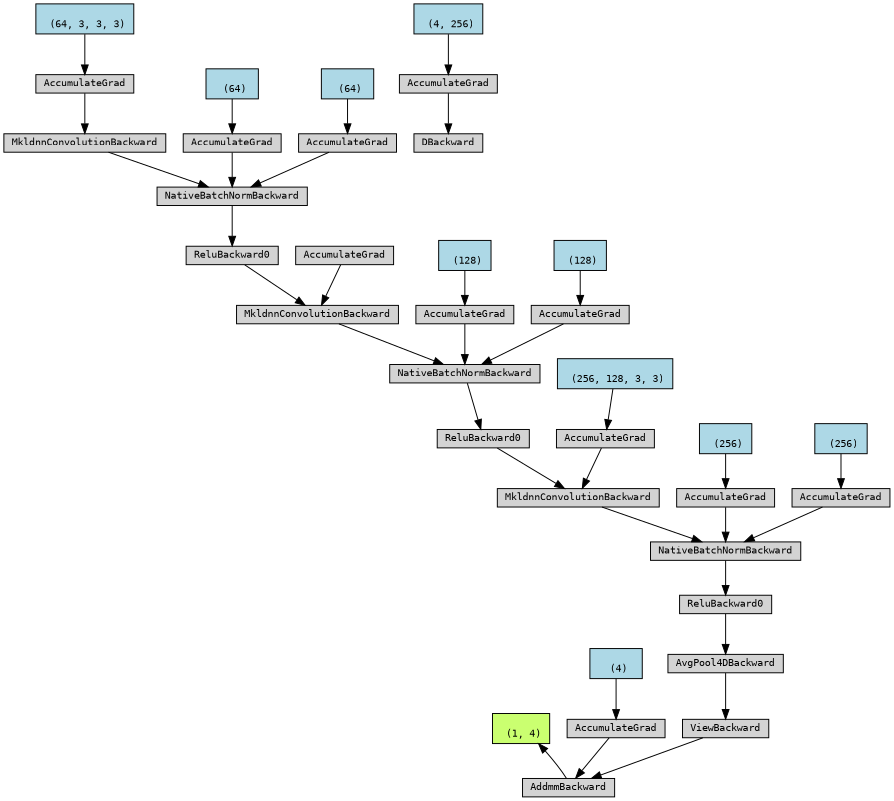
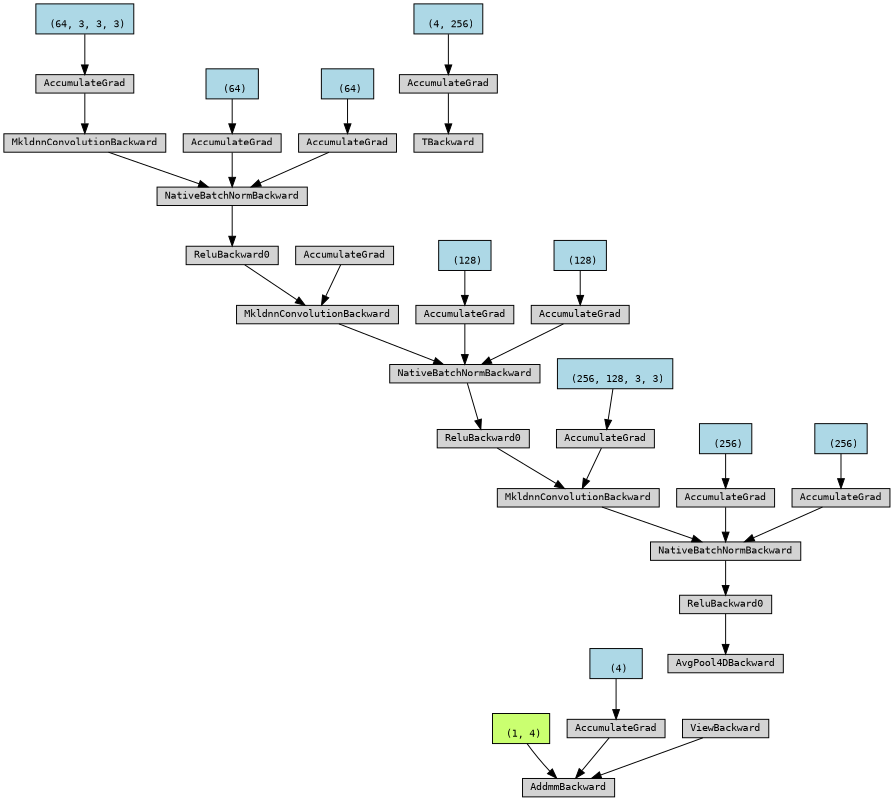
  digraph {
    node [align=left fontname=monospace fontsize=10 ranksep=0.1 shape=box style=filled]
    n1 [fillcolor=darkolivegreen1 height=0.2 label="\n (1, 4)"]
    n2 [height=0.2 label=AddmmBackward]
    n3 [height=0.2 label=AccumulateGrad]
    n4 [fillcolor=lightblue height=0.2 label="\n (4)"]
    n5 [height=0.2 label=ViewBackward]
    n6 [height=0.2 label=AvgPool4DBackward]
    n7 [height=0.2 label=ReluBackward0]
    n8 [height=0.2 label=NativeBatchNormBackward]
    n9 [height=0.2 label=MkldnnConvolutionBackward]
    n10 [height=0.2 label=ReluBackward0]
    n11 [height=0.2 label=NativeBatchNormBackward]
    n12 [height=0.2 label=MkldnnConvolutionBackward]
    n13 [height=0.2 label=ReluBackward0]
    n14 [height=0.2 label=NativeBatchNormBackward]
    n15 [height=0.2 label=MkldnnConvolutionBackward]
    n16 [height=0.2 label=AccumulateGrad]
    n17 [fillcolor=lightblue height=0.2 label="\n (64, 3, 3, 3)"]
    n18 [height=0.2 label=AccumulateGrad]
    n19 [fillcolor=lightblue height=0.2 label="\n (64)"]
    n20 [height=0.2 label=AccumulateGrad]
    n21 [fillcolor=lightblue height=0.2 label="\n (64)"]
    n22 [height=0.2 label=AccumulateGrad]
    n23 [height=0.2 label=AccumulateGrad]
    n24 [fillcolor=lightblue height=0.2 label="\n (128)"]
    n25 [height=0.2 label=AccumulateGrad]
    n26 [fillcolor=lightblue height=0.2 label="\n (128)"]
    n27 [height=0.2 label=AccumulateGrad]
    n28 [fillcolor=lightblue height=0.2 label="\n (256, 128, 3, 3)"]
    n29 [height=0.2 label=AccumulateGrad]
    n30 [fillcolor=lightblue height=0.2 label="\n (256)"]
    n31 [height=0.2 label=AccumulateGrad]
    n32 [fillcolor=lightblue height=0.2 label="\n (256)"]
-   n33 [height=0.2 label=DBackward]
+   n33 [height=0.2 label=TBackward]
    n34 [height=0.2 label=AccumulateGrad]
    n35 [fillcolor=lightblue height=0.2 label="\n (4, 256)"]
-   n2 -> n1
+   n1 -> n2
    n3 -> n2
    n4 -> n3
    n5 -> n2
-   n6 -> n5
    n7 -> n6
    n8 -> n7
    n9 -> n8
    n10 -> n9
    n11 -> n10
    n12 -> n11
    n13 -> n12
    n14 -> n13
    n15 -> n14
    n16 -> n15
    n17 -> n16
    n18 -> n14
    n19 -> n18
    n20 -> n14
    n21 -> n20
    n22 -> n12
    n23 -> n11
    n24 -> n23
    n25 -> n11
    n26 -> n25
    n27 -> n9
    n28 -> n27
    n29 -> n8
    n30 -> n29
    n31 -> n8
    n32 -> n31
    n34 -> n33
    n35 -> n34
  }
